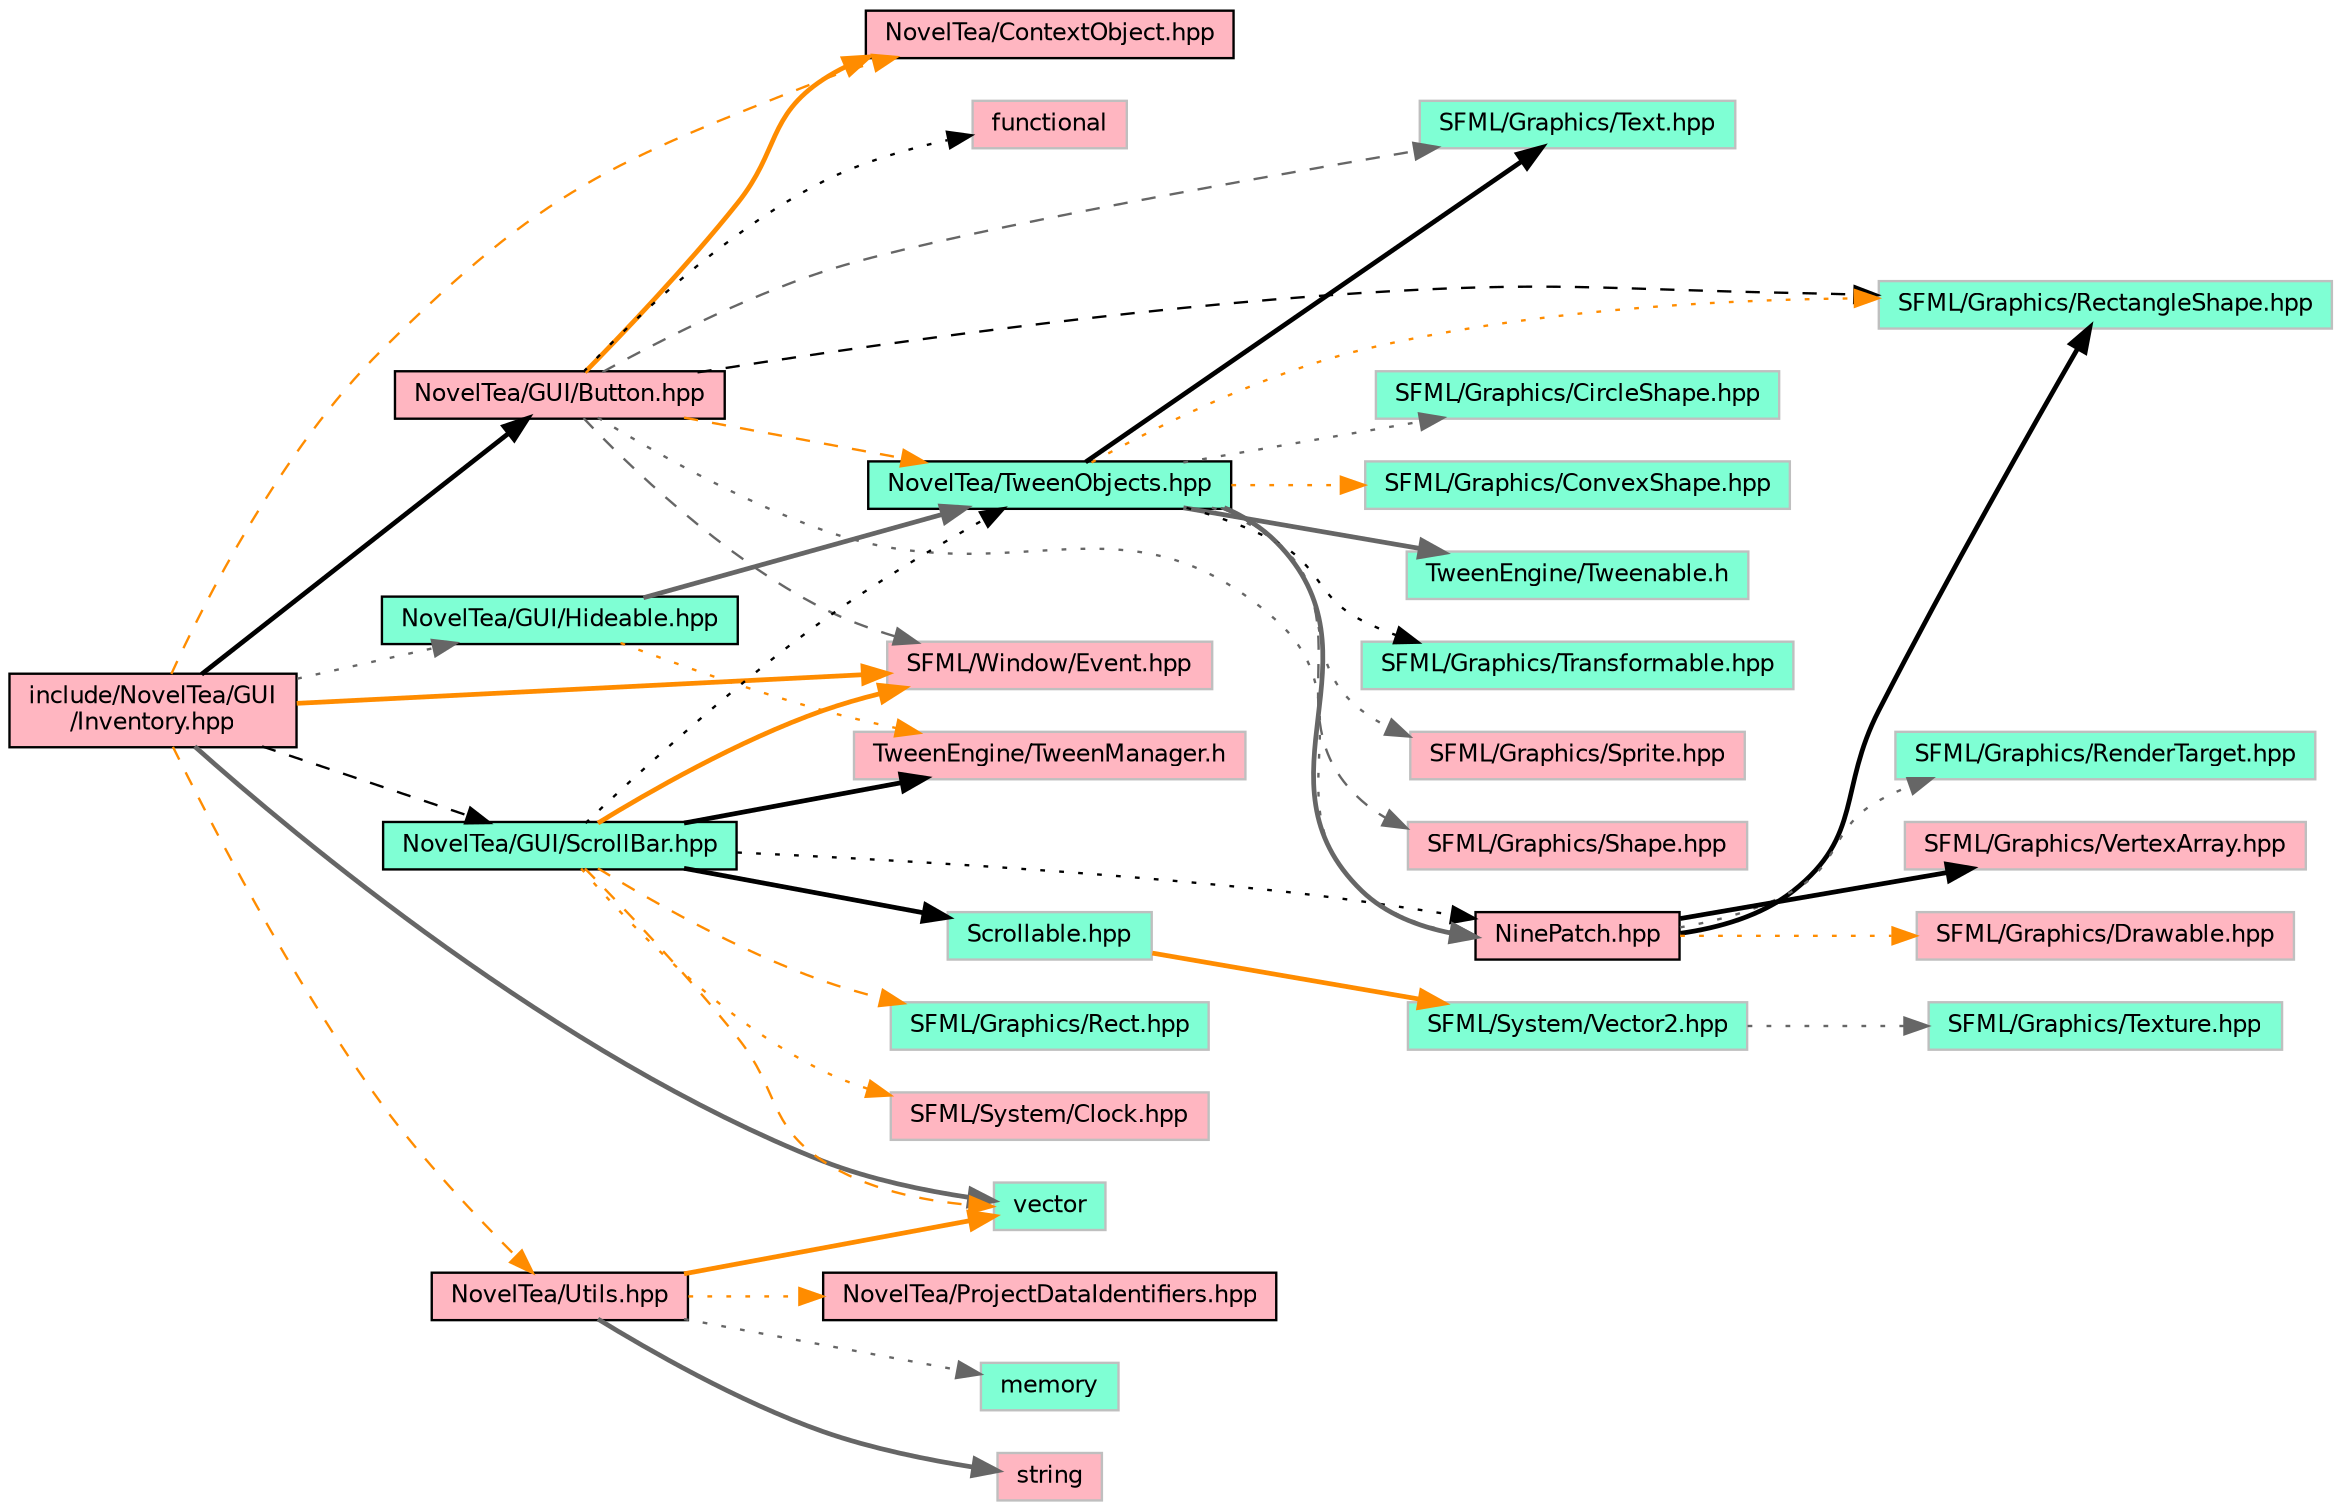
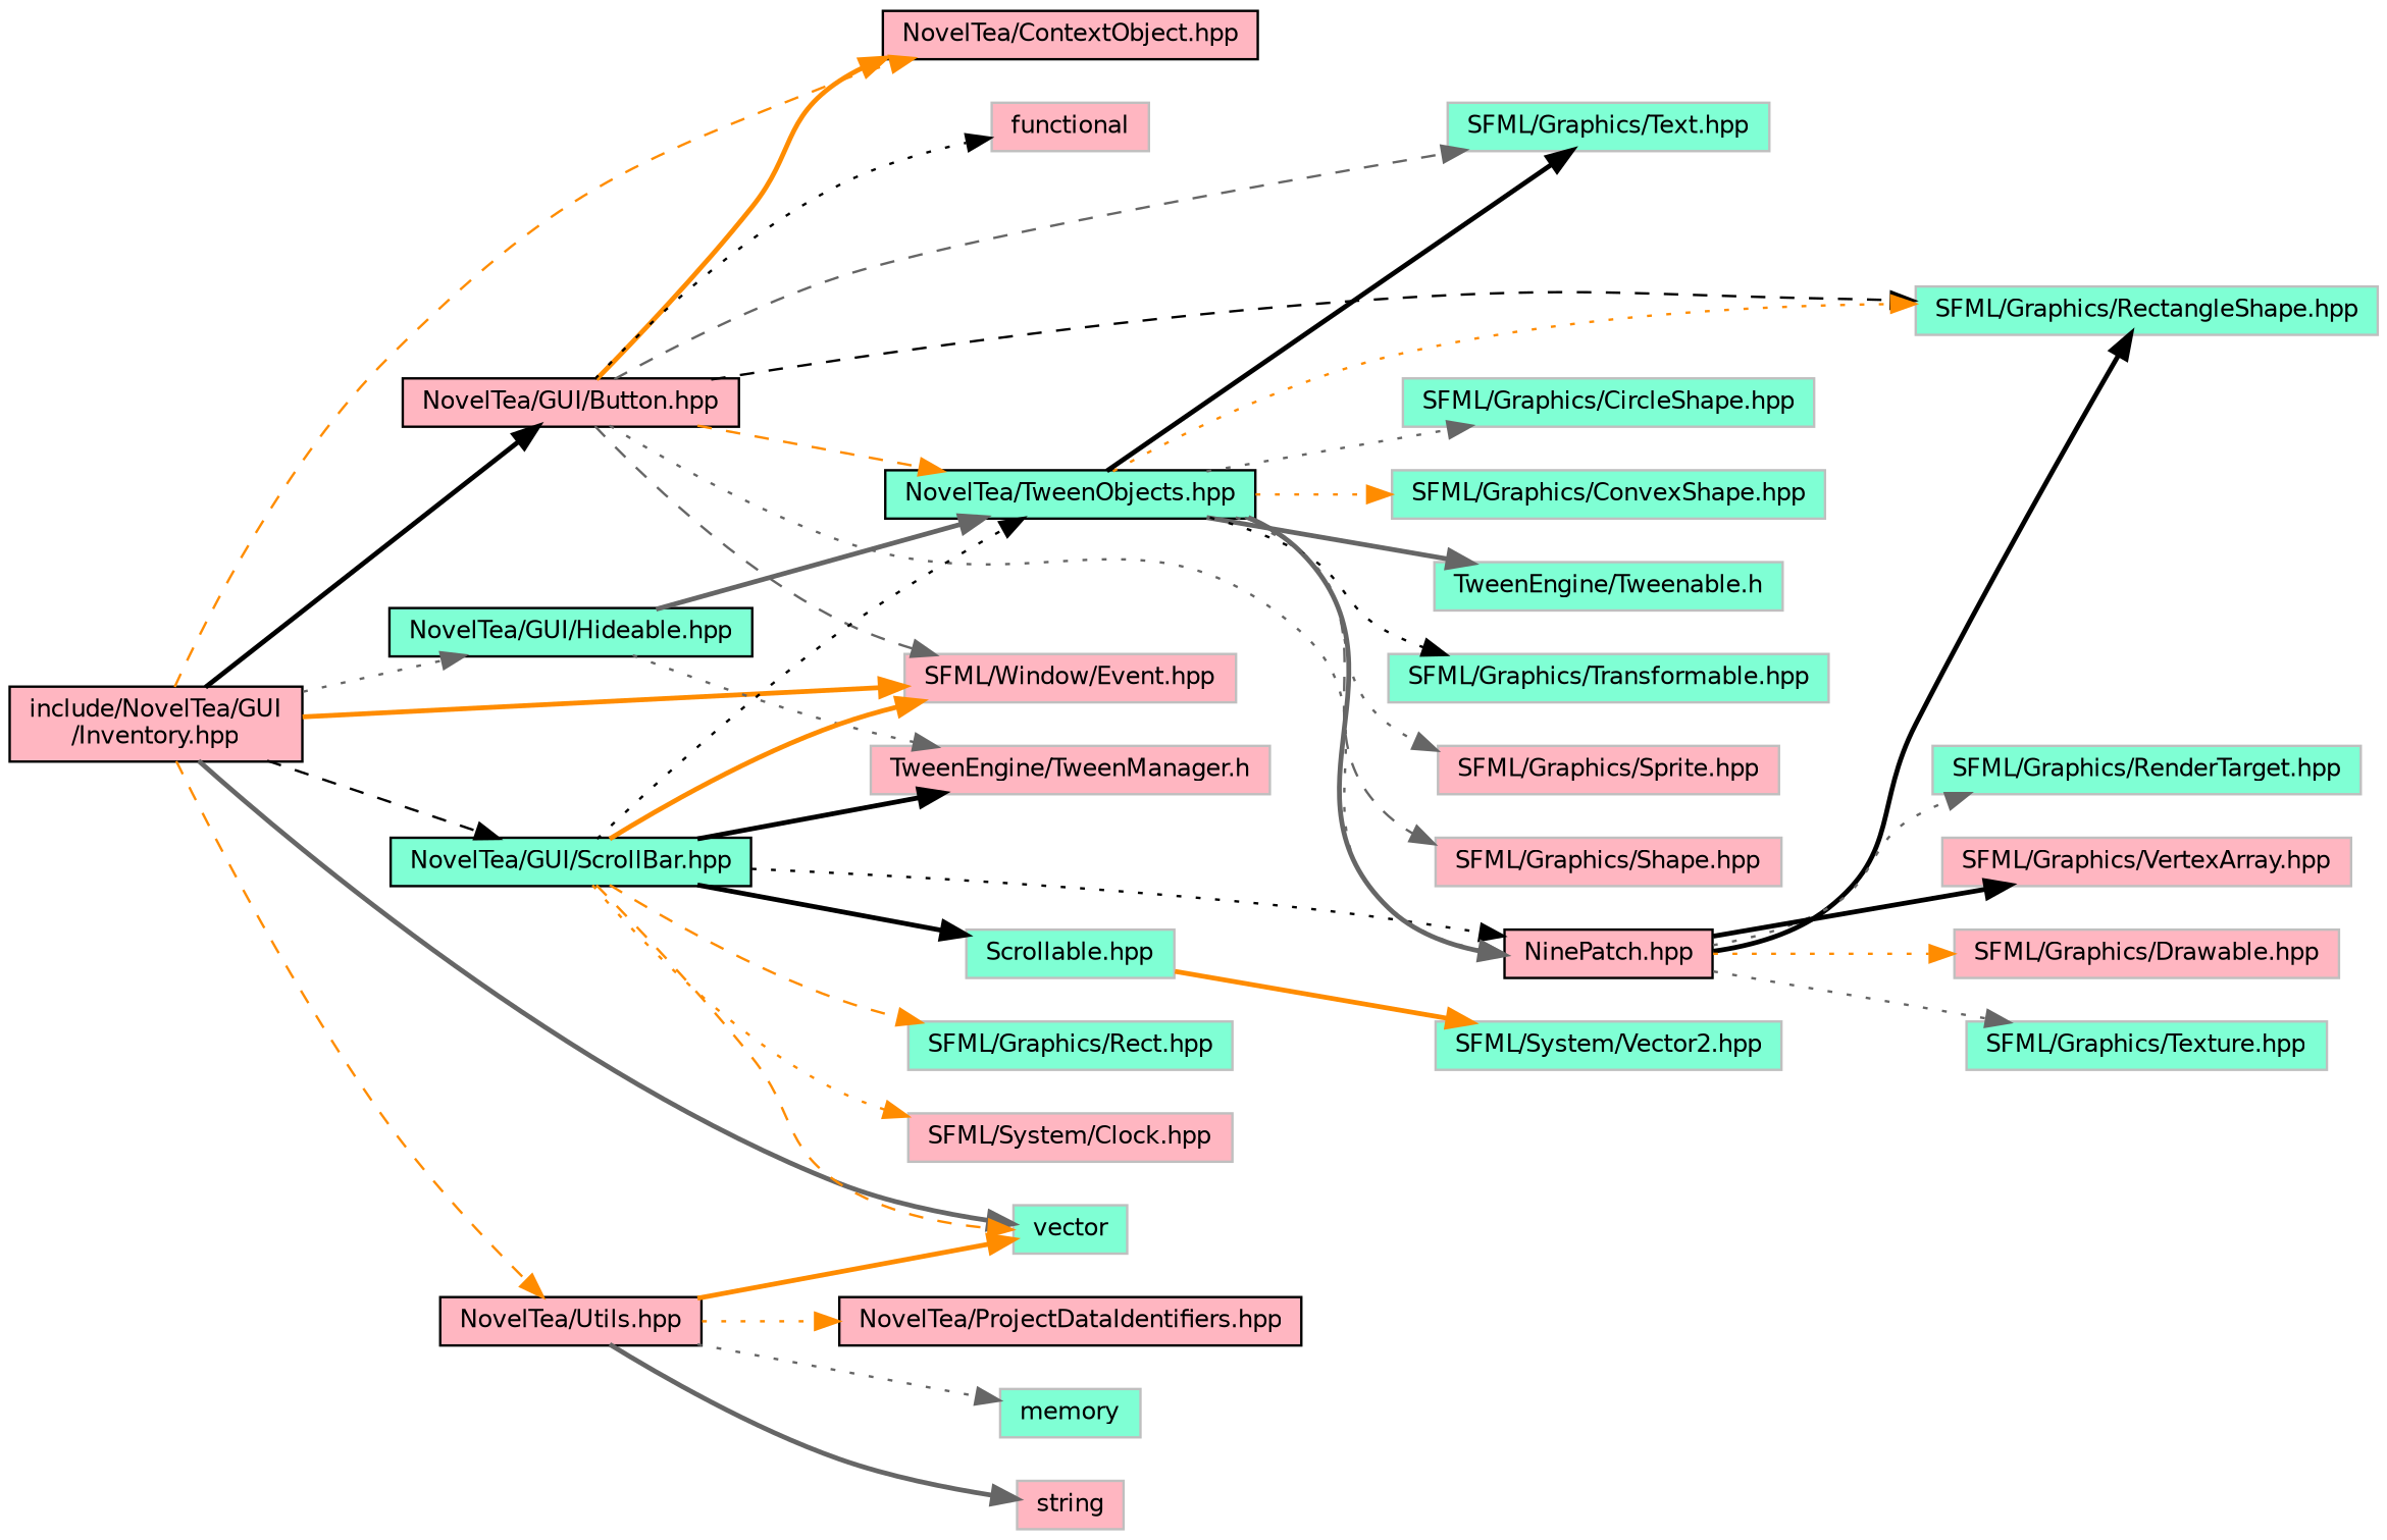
  digraph {
    rankdir=LR
    node [color=grey75 fillcolor=aquamarine fontname=Helvetica fontsize=10 shape=record style=filled]
    edge [color=gray40 fontname=Helvetica fontsize=10 labelfontname=Helvetica labelfontsize=10 style=dotted]
    n1 [color=black fillcolor=lightpink fontcolor=black height=0.2 label="include/NovelTea/GUI\l/Inventory.hpp" width=0.4]
    n2 [color=black fillcolor=lightpink height=0.2 label="NovelTea/ContextObject.hpp" width=0.4]
    n3 [color=black fillcolor=lightpink height=0.2 label="NovelTea/GUI/Button.hpp" width=0.4]
    n4 [fillcolor=lightpink height=0.2 label="SFML/Window/Event.hpp" width=0.4]
    n5 [color=black height=0.2 label="NovelTea/GUI/Hideable.hpp" width=0.4]
    n6 [color=black height=0.2 label="NovelTea/GUI/ScrollBar.hpp" width=0.4]
    n7 [height=0.2 label=vector width=0.4]
    n8 [color=black fillcolor=lightpink height=0.2 label="NovelTea/Utils.hpp" width=0.4]
    n9 [color=black fillcolor=lightpink height=0.2 label="NinePatch.hpp" width=0.4]
    n10 [height=0.2 label="SFML/Graphics/RectangleShape.hpp" width=0.4]
    n11 [color=black height=0.2 label="NovelTea/TweenObjects.hpp" width=0.4]
    n12 [height=0.2 label="SFML/Graphics/Text.hpp" width=0.4]
    n13 [fillcolor=lightpink height=0.2 label=functional width=0.4]
    n14 [fillcolor=lightpink height=0.2 label="TweenEngine/TweenManager.h" width=0.4]
    n15 [height=0.2 label="SFML/Graphics/Rect.hpp" width=0.4]
    n16 [fillcolor=lightpink height=0.2 label="SFML/System/Clock.hpp" width=0.4]
    n17 [height=0.2 label="Scrollable.hpp" width=0.4]
    n18 [color=black fillcolor=lightpink height=0.2 label="NovelTea/ProjectDataIdentifiers.hpp" width=0.4]
    n19 [height=0.2 label=memory width=0.4]
    n20 [fillcolor=lightpink height=0.2 label=string width=0.4]
    n21 [fillcolor=lightpink height=0.2 label="SFML/Graphics/Drawable.hpp" width=0.4]
    n22 [height=0.2 label="SFML/Graphics/Texture.hpp" width=0.4]
    n23 [height=0.2 label="SFML/Graphics/RenderTarget.hpp" width=0.4]
    n24 [fillcolor=lightpink height=0.2 label="SFML/Graphics/VertexArray.hpp" width=0.4]
    n25 [height=0.2 label="TweenEngine/Tweenable.h" width=0.4]
    n26 [height=0.2 label="SFML/Graphics/Transformable.hpp" width=0.4]
    n27 [fillcolor=lightpink height=0.2 label="SFML/Graphics/Sprite.hpp" width=0.4]
    n28 [fillcolor=lightpink height=0.2 label="SFML/Graphics/Shape.hpp" width=0.4]
    n29 [height=0.2 label="SFML/Graphics/CircleShape.hpp" width=0.4]
    n30 [height=0.2 label="SFML/Graphics/ConvexShape.hpp" width=0.4]
    n31 [height=0.2 label="SFML/System/Vector2.hpp" width=0.4]
    n1 -> n2 [color=darkorange style=dashed]
    n1 -> n3 [color=black style=bold]
    n1 -> n4 [color=darkorange style=bold]
    n1 -> n5
    n1 -> n6 [color=black style=dashed]
    n1 -> n7 [style=bold]
    n1 -> n8 [color=darkorange style=dashed]
    n3 -> n2 [color=darkorange style=bold]
    n3 -> n4 [style=dashed]
    n3 -> n9
    n3 -> n10 [color=black style=dashed]
    n3 -> n11 [color=darkorange style=dashed]
    n3 -> n12 [style=dashed]
    n3 -> n13 [color=black]
    n5 -> n11 [style=bold]
-   n5 -> n14 [color=darkorange]
+   n5 -> n14
    n6 -> n4 [color=darkorange style=bold]
    n6 -> n7 [color=darkorange style=dashed]
    n6 -> n9 [color=black]
    n6 -> n11 [color=black]
    n6 -> n14 [color=black style=bold]
    n6 -> n15 [color=darkorange style=dashed]
    n6 -> n16 [color=darkorange]
    n6 -> n17 [color=black style=bold]
    n8 -> n7 [color=darkorange style=bold]
    n8 -> n18 [color=darkorange]
    n8 -> n19
    n8 -> n20 [style=bold]
    n9 -> n10 [color=black style=bold]
    n9 -> n21 [color=darkorange]
-   n31 -> n22
+   n9 -> n22
    n9 -> n23
    n9 -> n24 [color=black style=bold]
    n11 -> n9 [style=bold]
    n11 -> n10 [color=darkorange]
    n11 -> n12 [color=black style=bold]
    n11 -> n25 [style=bold]
    n11 -> n26 [color=black]
    n11 -> n27
    n11 -> n28 [style=dashed]
    n11 -> n29
    n11 -> n30 [color=darkorange]
    n17 -> n31 [color=darkorange style=bold]
  }
